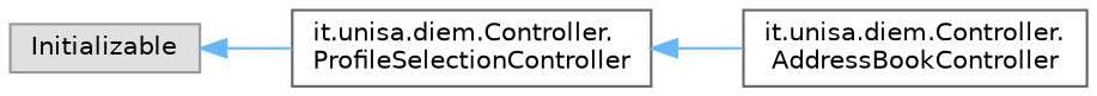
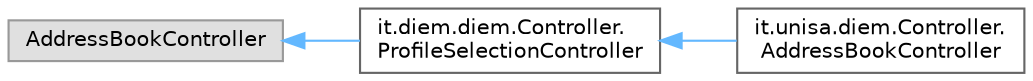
  digraph {
    rankdir=LR
    node [color=grey40 fillcolor=white fontname=Helvetica fontsize=10 shape=box style=filled]
    edge [color=steelblue1 dir=back fontname=Helvetica fontsize=10 labelfontname=Helvetica labelfontsize=10 style=solid]
-   n1 [color=grey60 fillcolor="#E0E0E0" height=0.2 label=Initializable width=0.4]
-   n2 [height=0.2 label="it.unisa.diem.Controller.\lProfileSelectionController" width=0.4]
+   n1 [color=grey60 fillcolor="#E0E0E0" height=0.2 label=AddressBookController width=0.4]
+   n2 [height=0.2 label="it.diem.diem.Controller.\lProfileSelectionController" width=0.4]
    n3 [height=0.2 label="it.unisa.diem.Controller.\lAddressBookController" width=0.4]
    n1 -> n2
    n2 -> n3
  }
